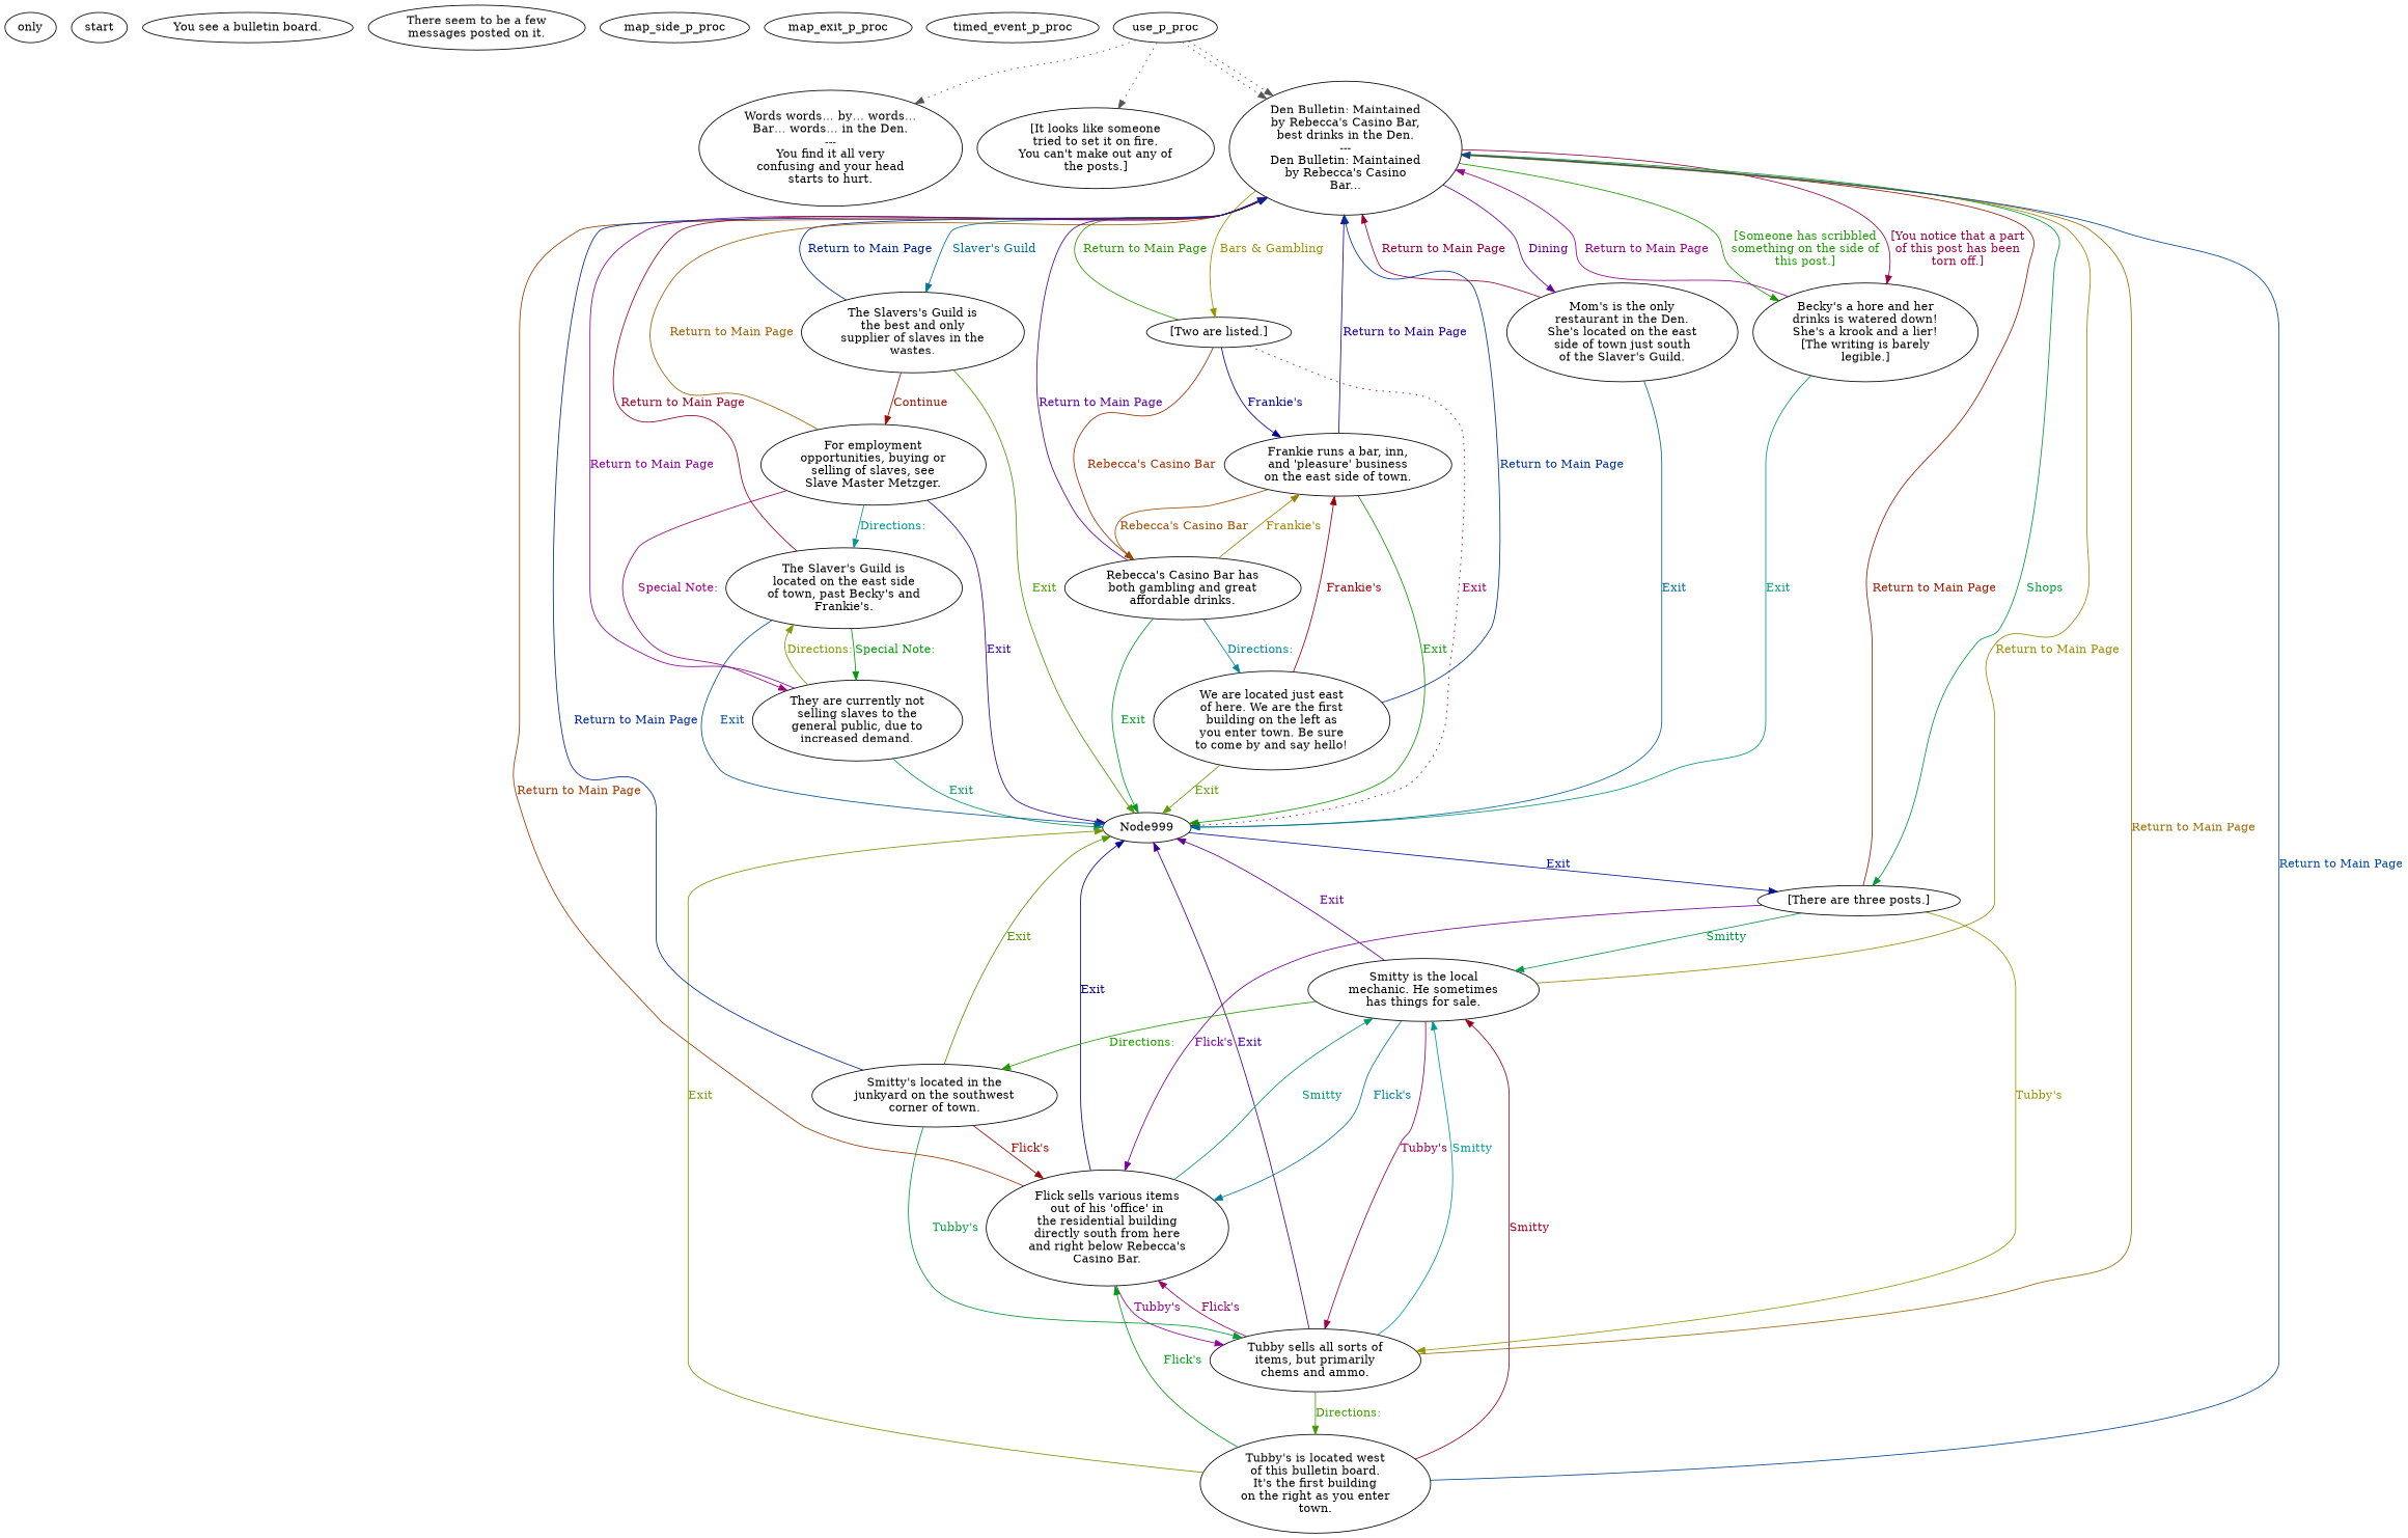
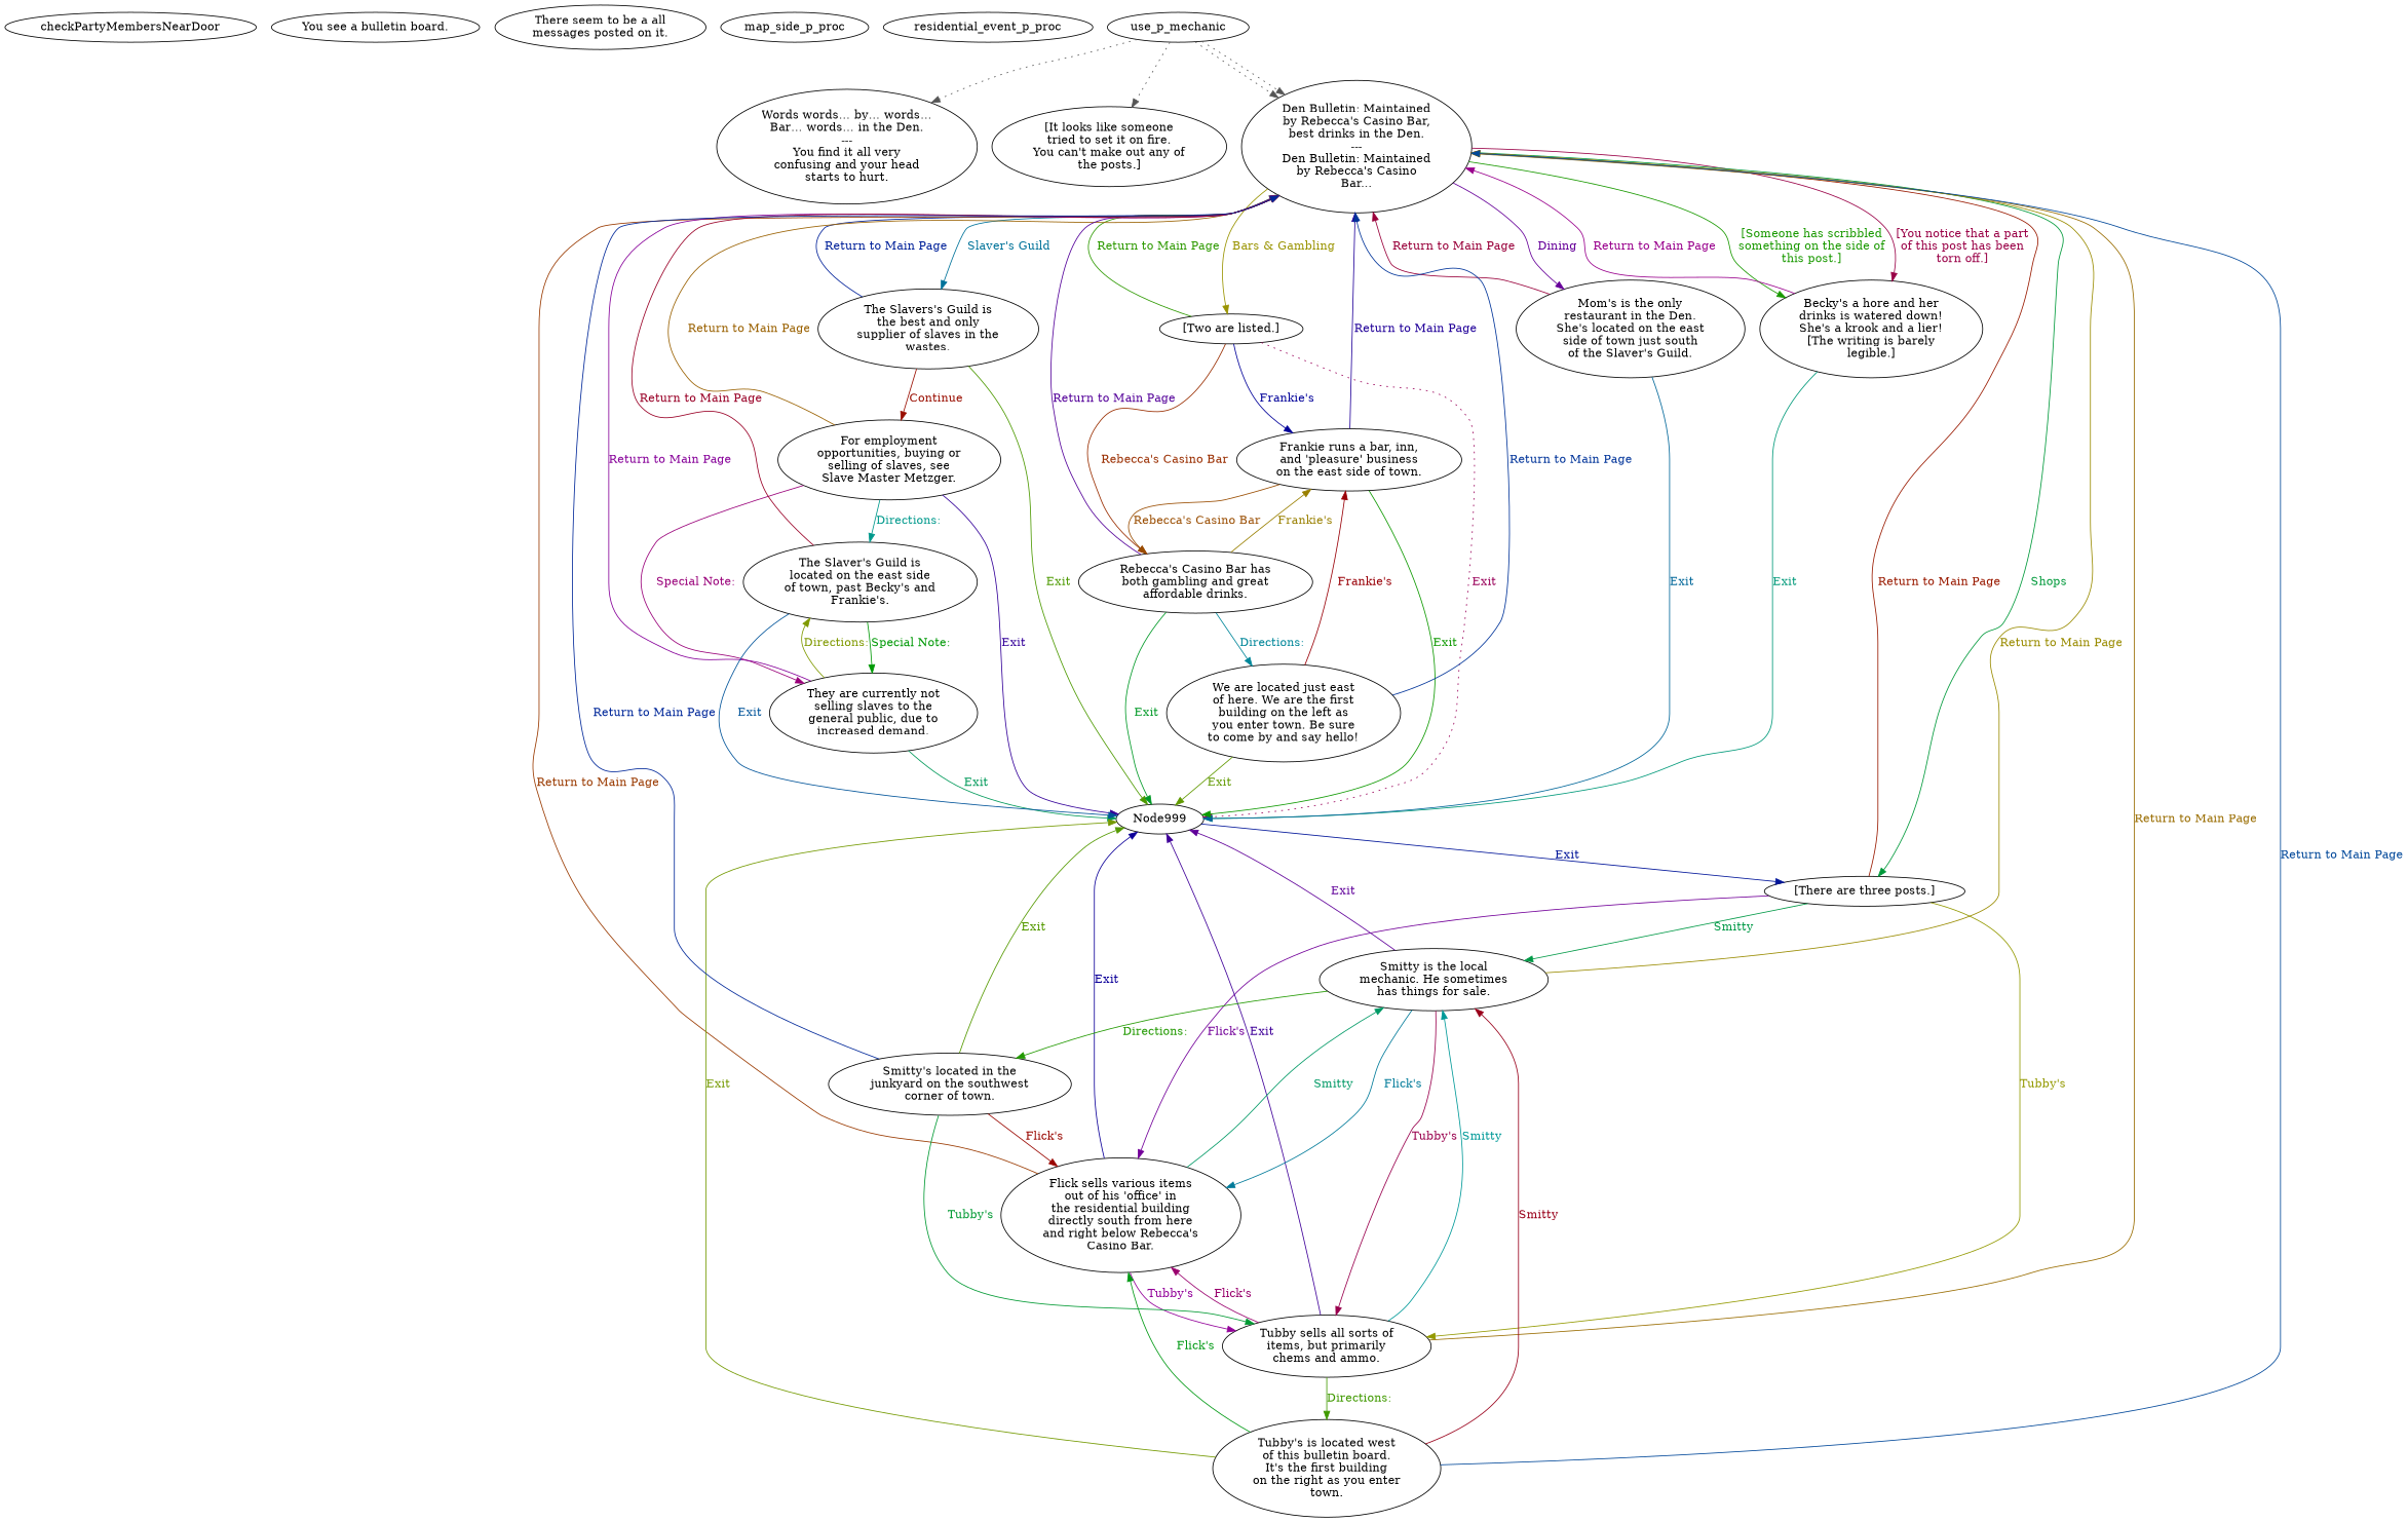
  digraph {
    node [color="#000000" fillcolor="#FFFFFF" style=filled]
    edge [color="#555555"]
-   checkPartyMembersNearDoor [label=only]
-   start
+   checkPartyMembersNearDoor
    n3 [label="You see a bulletin board."]
-   n4 [label="There seem to be a few\nmessages posted on it."]
+   n4 [label="There seem to be a all\nmessages posted on it."]
    n5 [label=map_side_p_proc]
-   map_exit_p_proc
-   timed_event_p_proc
+   timed_event_p_proc [label=residential_event_p_proc]
    n8 [label="Words words… by… words…\nBar… words… in the Den.\n---\nYou find it all very\nconfusing and your head\nstarts to hurt."]
-   use_p_proc
+   use_p_proc [label=use_p_mechanic]
    n10 [label="[It looks like someone\ntried to set it on fire.\nYou can't make out any of\nthe posts.]"]
    n11 [label="Den Bulletin: Maintained\nby Rebecca's Casino Bar,\nbest drinks in the Den.\n---\nDen Bulletin: Maintained\nby Rebecca's Casino\nBar..."]
    n12 [label="Becky's a hore and her\ndrinks is watered down!\nShe's a krook and a lier!\n[The writing is barely\nlegible.]"]
    n13 [label="The Slavers's Guild is\nthe best and only\nsupplier of slaves in the\nwastes."]
    n14 [label="[Two are listed.]"]
    n15 [label="Mom's is the only\nrestaurant in the Den.\nShe's located on the east\nside of town just south\nof the Slaver's Guild."]
    n16 [label="[There are three posts.]"]
    Node999
    n18 [label="For employment\nopportunities, buying or\nselling of slaves, see\nSlave Master Metzger."]
    n19 [label="Rebecca's Casino Bar has\nboth gambling and great\naffordable drinks."]
    n20 [label="Frankie runs a bar, inn,\nand 'pleasure' business\non the east side of town."]
    n21 [label="Tubby sells all sorts of\nitems, but primarily\nchems and ammo."]
    n22 [label="Flick sells various items\nout of his 'office' in\nthe residential building\ndirectly south from here\nand right below Rebecca's\nCasino Bar."]
    n23 [label="Smitty is the local\nmechanic. He sometimes\nhas things for sale."]
    n24 [label="They are currently not\nselling slaves to the\ngeneral public, due to\nincreased demand."]
    n25 [label="The Slaver's Guild is\nlocated on the east side\nof town, past Becky's and\nFrankie's."]
    n26 [label="We are located just east\nof here. We are the first\nbuilding on the left as\nyou enter town. Be sure\nto come by and say hello!"]
    n27 [label="Tubby's is located west\nof this bulletin board.\nIt's the first building\non the right as you enter\ntown."]
    n28 [label="Smitty's located in the\njunkyard on the southwest\ncorner of town."]
    use_p_proc -> n8 [style=dotted]
    use_p_proc -> n10 [style=dotted]
    use_p_proc -> n11 [style=dotted]
    use_p_proc -> n11 [style=dotted]
    n11 -> n12 [color="#199900" fontcolor="#199900" label="[Someone has scribbled\nsomething on the side of\nthis post.]"]
    n11 -> n12 [color="#990046" fontcolor="#990046" label="[You notice that a part\nof this post has been\ntorn off.]"]
    n11 -> n13 [color="#007299" fontcolor="#007299" label="Slaver's Guild"]
    n11 -> n14 [color="#999300" fontcolor="#999300" label="Bars & Gambling"]
    n11 -> n15 [color="#660099" fontcolor="#660099" label=Dining]
    n11 -> n16 [color="#00993A" fontcolor="#00993A" label=Shops]
    n12 -> n11 [color="#99008C" fontcolor="#99008C" label="Return to Main Page"]
    n12 -> Node999 [color="#009979" fontcolor="#009979" label=Exit]
    n13 -> n11 [color="#002099" fontcolor="#002099" label="Return to Main Page"]
    n13 -> Node999 [color="#4C9900" fontcolor="#4C9900" label=Exit]
    n13 -> n18 [color="#990D00" fontcolor="#990D00" label=Continue]
    n14 -> n11 [color="#2D9900" fontcolor="#2D9900" label="Return to Main Page"]
    n14 -> Node999 [color="#990059" fontcolor="#990059" label=Exit style=dotted]
    n14 -> n19 [color="#992D00" fontcolor="#992D00" label="Rebecca's Casino Bar"]
    n14 -> n20 [color="#000099" fontcolor="#000099" label="Frankie's"]
    n15 -> n11 [color="#99003A" fontcolor="#99003A" label="Return to Main Page"]
    n15 -> Node999 [color="#006699" fontcolor="#006699" label=Exit]
    n16 -> n11 [color="#991900" fontcolor="#991900" label="Return to Main Page"]
    n16 -> n21 [color="#939900" fontcolor="#939900" label="Tubby's"]
    n16 -> n22 [color="#720099" fontcolor="#720099" label="Flick's"]
    n16 -> n23 [color="#009946" fontcolor="#009946" label=Smitty]
    Node999 -> n16 [color="#001499" fontcolor="#001499" label=Exit]
    n18 -> n11 [color="#996000" fontcolor="#996000" label="Return to Main Page"]
    n18 -> Node999 [color="#330099" fontcolor="#330099" label=Exit]
    n18 -> n24 [color="#990079" fontcolor="#990079" label="Special Note:"]
    n18 -> n25 [color="#00998C" fontcolor="#00998C" label="Directions:"]
    n19 -> n11 [color="#530099" fontcolor="#530099" label="Return to Main Page"]
    n19 -> Node999 [color="#009926" fontcolor="#009926" label=Exit]
    n19 -> n20 [color="#997F00" fontcolor="#997F00" label="Frankie's"]
    n19 -> n26 [color="#008699" fontcolor="#008699" label="Directions:"]
    n20 -> n11 [color="#200099" fontcolor="#200099" label="Return to Main Page"]
    n20 -> Node999 [color="#0D9900" fontcolor="#0D9900" label=Exit]
    n20 -> n19 [color="#994C00" fontcolor="#994C00" label="Rebecca's Casino Bar"]
    n21 -> n11 [color="#996C00" fontcolor="#996C00" label="Return to Main Page"]
    n21 -> Node999 [color="#3F0099" fontcolor="#3F0099" label=Exit]
    n21 -> n22 [color="#99006D" fontcolor="#99006D" label="Flick's"]
    n21 -> n23 [color="#009998" fontcolor="#009998" label=Smitty]
    n21 -> n27 [color="#409900" fontcolor="#409900" label="Directions:"]
    n22 -> n11 [color="#993900" fontcolor="#993900" label="Return to Main Page"]
    n22 -> Node999 [color="#0C0099" fontcolor="#0C0099" label=Exit]
    n22 -> n21 [color="#920099" fontcolor="#920099" label="Tubby's"]
    n22 -> n23 [color="#009965" fontcolor="#009965" label=Smitty]
    n23 -> n11 [color="#998B00" fontcolor="#998B00" label="Return to Main Page"]
    n23 -> Node999 [color="#5F0099" fontcolor="#5F0099" label=Exit]
    n23 -> n21 [color="#99004D" fontcolor="#99004D" label="Tubby's"]
    n23 -> n22 [color="#007A99" fontcolor="#007A99" label="Flick's"]
    n23 -> n28 [color="#219900" fontcolor="#219900" label="Directions:"]
    n24 -> n11 [color="#860099" fontcolor="#860099" label="Return to Main Page"]
    n24 -> Node999 [color="#009959" fontcolor="#009959" label=Exit]
    n24 -> n25 [color="#7F9900" fontcolor="#7F9900" label="Directions:"]
    n25 -> n11 [color="#990026" fontcolor="#990026" label="Return to Main Page"]
    n25 -> Node999 [color="#005399" fontcolor="#005399" label=Exit]
    n25 -> n24 [color="#009906" fontcolor="#009906" label="Special Note:"]
    n26 -> n11 [color="#003399" fontcolor="#003399" label="Return to Main Page"]
    n26 -> Node999 [color="#609900" fontcolor="#609900" label=Exit]
    n26 -> n20 [color="#990007" fontcolor="#990007" label="Frankie's"]
    n27 -> n11 [color="#004799" fontcolor="#004799" label="Return to Main Page"]
    n27 -> Node999 [color="#739900" fontcolor="#739900" label=Exit]
    n27 -> n22 [color="#009913" fontcolor="#009913" label="Flick's"]
    n27 -> n23 [color="#99001A" fontcolor="#99001A" label=Smitty]
    n28 -> n11 [color="#002799" fontcolor="#002799" label="Return to Main Page"]
    n28 -> Node999 [color="#549900" fontcolor="#549900" label=Exit]
    n28 -> n21 [color="#009932" fontcolor="#009932" label="Tubby's"]
    n28 -> n22 [color="#990600" fontcolor="#990600" label="Flick's"]
  }
